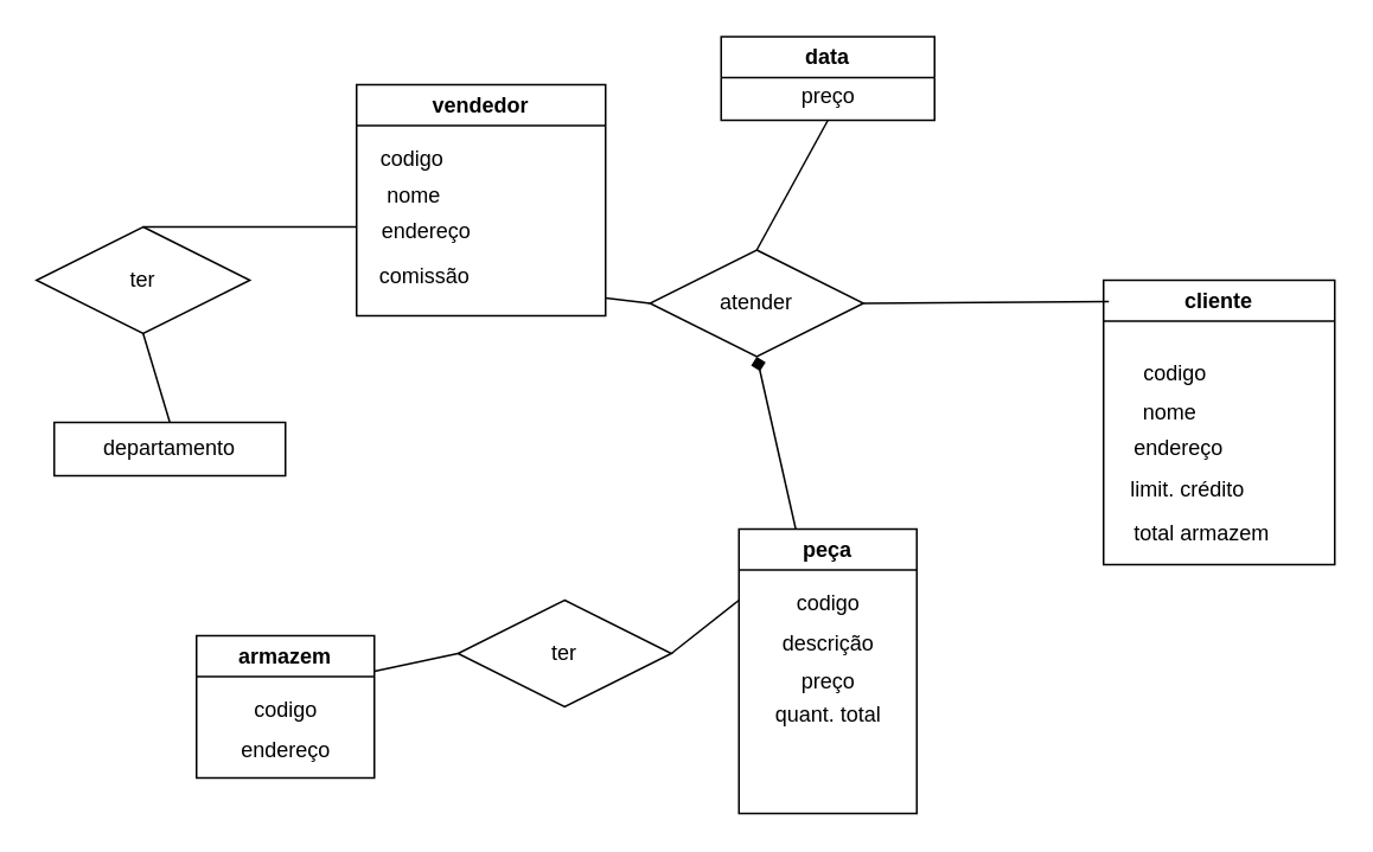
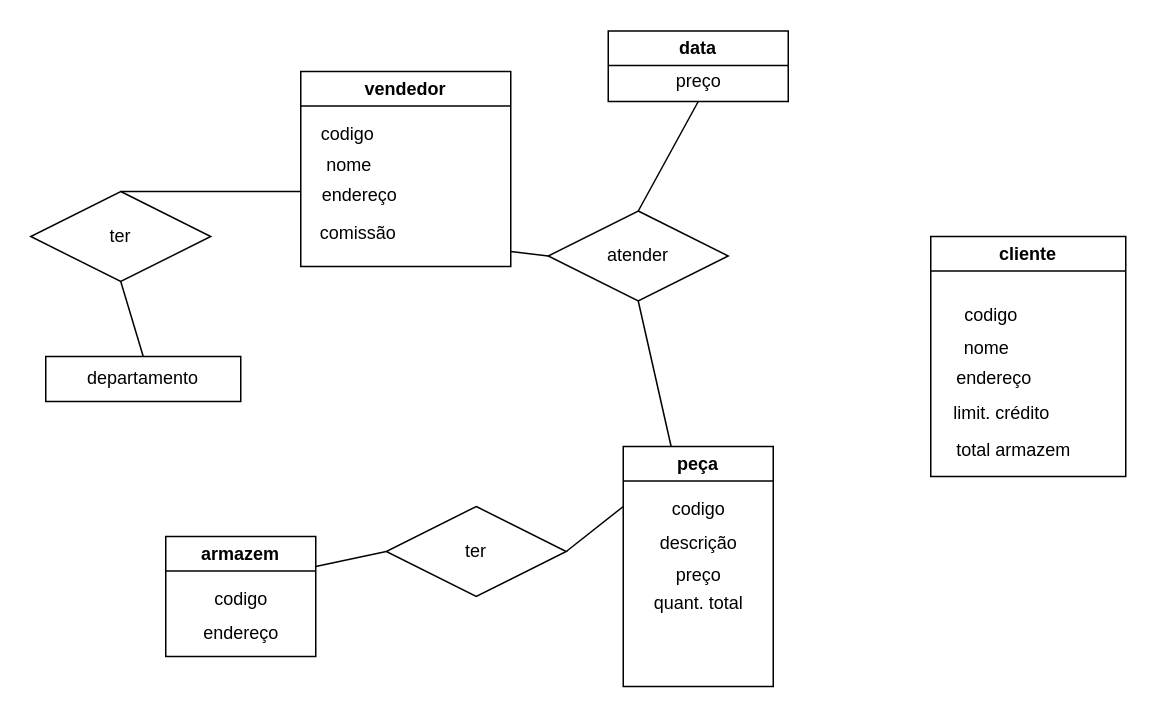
  <mxCell id="0" />
  <mxCell id="1" parent="0" />
  <mxCell id="2" value="departamento" style="whiteSpace=wrap;html=1;align=center;" parent="1" vertex="1"><mxGeometry x="30" y="237" width="130" height="30" as="geometry" /></mxCell>
  <mxCell id="3" value="ter" style="shape=rhombus;perimeter=rhombusPerimeter;whiteSpace=wrap;html=1;align=center;" parent="1" vertex="1"><mxGeometry x="20" y="127" width="120" height="60" as="geometry" /></mxCell>
  <mxCell id="4" value="vendedor" style="swimlane;whiteSpace=wrap;html=1;" parent="1" vertex="1"><mxGeometry x="200" y="47" width="140" height="130" as="geometry" /></mxCell>
  <mxCell id="5" value="codigo" style="text;html=1;align=center;verticalAlign=middle;resizable=0;points=[];autosize=1;strokeColor=none;fillColor=none;" parent="1" vertex="1"><mxGeometry x="201" y="74" width="60" height="30" as="geometry" /></mxCell>
  <mxCell id="6" value="nome" style="text;html=1;align=center;verticalAlign=middle;resizable=0;points=[];autosize=1;strokeColor=none;fillColor=none;" parent="1" vertex="1"><mxGeometry x="207" y="95" width="50" height="30" as="geometry" /></mxCell>
  <mxCell id="7" value="endereço" style="text;html=1;align=center;verticalAlign=middle;resizable=0;points=[];autosize=1;strokeColor=none;fillColor=none;" parent="1" vertex="1"><mxGeometry x="204" y="115" width="70" height="30" as="geometry" /></mxCell>
  <mxCell id="8" value="comissão" style="text;html=1;align=center;verticalAlign=middle;resizable=0;points=[];autosize=1;strokeColor=none;fillColor=none;" parent="1" vertex="1"><mxGeometry x="203" y="140" width="70" height="30" as="geometry" /></mxCell>
  <mxCell id="9" value="atender" style="shape=rhombus;perimeter=rhombusPerimeter;whiteSpace=wrap;html=1;align=center;" parent="1" vertex="1"><mxGeometry x="365" y="140" width="120" height="60" as="geometry" /></mxCell>
  <mxCell id="10" value="data" style="swimlane;whiteSpace=wrap;html=1;" parent="1" vertex="1"><mxGeometry x="405" y="20" width="120" height="47" as="geometry" /></mxCell>
  <mxCell id="11" value="preço" style="text;html=1;align=center;verticalAlign=middle;resizable=0;points=[];autosize=1;strokeColor=none;fillColor=none;" parent="10" vertex="1"><mxGeometry x="35" y="19" width="50" height="30" as="geometry" /></mxCell>
  <mxCell id="12" value="cliente" style="swimlane;whiteSpace=wrap;html=1;" parent="1" vertex="1"><mxGeometry x="620" y="157" width="130" height="160" as="geometry" /></mxCell>
  <mxCell id="13" value="codigo" style="text;html=1;align=center;verticalAlign=middle;resizable=0;points=[];autosize=1;strokeColor=none;fillColor=none;" parent="12" vertex="1"><mxGeometry x="10" y="38" width="60" height="30" as="geometry" /></mxCell>
  <mxCell id="14" value="nome" style="text;html=1;align=center;verticalAlign=middle;resizable=0;points=[];autosize=1;strokeColor=none;fillColor=none;" parent="12" vertex="1"><mxGeometry x="12" y="60" width="50" height="30" as="geometry" /></mxCell>
  <mxCell id="15" value="endereço" style="text;html=1;align=center;verticalAlign=middle;resizable=0;points=[];autosize=1;strokeColor=none;fillColor=none;" parent="12" vertex="1"><mxGeometry x="7" y="80" width="70" height="30" as="geometry" /></mxCell>
  <mxCell id="16" value="limit. crédito" style="text;html=1;align=center;verticalAlign=middle;resizable=0;points=[];autosize=1;strokeColor=none;fillColor=none;" parent="12" vertex="1"><mxGeometry x="2" y="103" width="90" height="30" as="geometry" /></mxCell>
  <mxCell id="17" value="total armazem" style="text;html=1;align=center;verticalAlign=middle;resizable=0;points=[];autosize=1;strokeColor=none;fillColor=none;" parent="12" vertex="1"><mxGeometry y="128" width="110" height="30" as="geometry" /></mxCell>
  <mxCell id="18" value="peça" style="swimlane;whiteSpace=wrap;html=1;" parent="1" vertex="1"><mxGeometry x="415" y="297" width="100" height="160" as="geometry" /></mxCell>
  <mxCell id="19" value="descrição" style="text;html=1;align=center;verticalAlign=middle;resizable=0;points=[];autosize=1;strokeColor=none;fillColor=none;" parent="18" vertex="1"><mxGeometry x="15" y="50" width="70" height="30" as="geometry" /></mxCell>
  <mxCell id="20" value="preço" style="text;html=1;align=center;verticalAlign=middle;resizable=0;points=[];autosize=1;strokeColor=none;fillColor=none;" parent="18" vertex="1"><mxGeometry x="25" y="71" width="50" height="30" as="geometry" /></mxCell>
  <mxCell id="21" value="quant. total" style="text;html=1;align=center;verticalAlign=middle;resizable=0;points=[];autosize=1;strokeColor=none;fillColor=none;" parent="18" vertex="1"><mxGeometry y="90" width="100" height="30" as="geometry" /></mxCell>
  <mxCell id="22" value="codigo" style="text;html=1;align=center;verticalAlign=middle;resizable=0;points=[];autosize=1;strokeColor=none;fillColor=none;" parent="18" vertex="1"><mxGeometry x="20" y="27" width="60" height="30" as="geometry" /></mxCell>
  <mxCell id="23" value="armazem" style="swimlane;whiteSpace=wrap;html=1;" parent="1" vertex="1"><mxGeometry x="110" y="357" width="100" height="80" as="geometry" /></mxCell>
  <mxCell id="24" value="endereço" style="text;html=1;align=center;verticalAlign=middle;resizable=0;points=[];autosize=1;strokeColor=none;fillColor=none;" parent="23" vertex="1"><mxGeometry x="15" y="50" width="70" height="30" as="geometry" /></mxCell>
  <mxCell id="25" value="codigo" style="text;html=1;align=center;verticalAlign=middle;resizable=0;points=[];autosize=1;strokeColor=none;fillColor=none;" parent="23" vertex="1"><mxGeometry x="20" y="27" width="60" height="30" as="geometry" /></mxCell>
  <mxCell id="26" value="ter" style="shape=rhombus;perimeter=rhombusPerimeter;whiteSpace=wrap;html=1;align=center;" parent="1" vertex="1"><mxGeometry x="257" y="337" width="120" height="60" as="geometry" /></mxCell>
  <mxCell id="27" value="" style="endArrow=none;html=1;rounded=0;exitX=0.5;exitY=1;exitDx=0;exitDy=0;entryX=0.5;entryY=0;entryDx=0;entryDy=0;" parent="1" source="3" target="2" edge="1"><mxGeometry width="50" height="50" relative="1" as="geometry"><mxPoint x="350" y="367" as="sourcePoint" /><mxPoint x="400" y="317" as="targetPoint" /></mxGeometry></mxCell>
  <mxCell id="28" value="" style="endArrow=none;html=1;rounded=0;exitX=0.5;exitY=0;exitDx=0;exitDy=0;" parent="1" source="3" edge="1"><mxGeometry width="50" height="50" relative="1" as="geometry"><mxPoint x="350" y="367" as="sourcePoint" /><mxPoint x="200" y="127" as="targetPoint" /></mxGeometry></mxCell>
  <mxCell id="29" value="" style="endArrow=none;html=1;rounded=0;entryX=0;entryY=0.5;entryDx=0;entryDy=0;" parent="1" target="9" edge="1"><mxGeometry width="50" height="50" relative="1" as="geometry"><mxPoint x="340" y="167" as="sourcePoint" /><mxPoint x="400" y="317" as="targetPoint" /></mxGeometry></mxCell>
  <mxCell id="30" value="" style="endArrow=none;html=1;rounded=0;entryX=0.5;entryY=0;entryDx=0;entryDy=0;exitX=0.5;exitY=1;exitDx=0;exitDy=0;" parent="1" source="10" target="9" edge="1"><mxGeometry width="50" height="50" relative="1" as="geometry"><mxPoint x="350" y="367" as="sourcePoint" /><mxPoint x="400" y="317" as="targetPoint" /></mxGeometry></mxCell>
- <mxCell id="31" value="" style="endArrow=none;html=1;rounded=0;entryX=1;entryY=0.5;entryDx=0;entryDy=0;exitX=0.023;exitY=0.075;exitDx=0;exitDy=0;exitPerimeter=0;" parent="1" source="12" target="9" edge="1"><mxGeometry width="50" height="50" relative="1" as="geometry"><mxPoint x="350" y="367" as="sourcePoint" /><mxPoint x="400" y="317" as="targetPoint" /></mxGeometry></mxCell>
- <mxCell id="32" value="" style="endArrow=diamond;html=1;rounded=0;entryX=0.5;entryY=1;entryDx=0;entryDy=0;" parent="1" source="18" target="9" edge="1"><mxGeometry width="50" height="50" relative="1" as="geometry"><mxPoint x="350" y="367" as="sourcePoint" /><mxPoint x="400" y="317" as="targetPoint" /></mxGeometry></mxCell>
+ <mxCell id="32" value="" style="endArrow=none;html=1;rounded=0;entryX=0.5;entryY=1;entryDx=0;entryDy=0;" parent="1" source="18" target="9" edge="1"><mxGeometry width="50" height="50" relative="1" as="geometry"><mxPoint x="350" y="367" as="sourcePoint" /><mxPoint x="400" y="317" as="targetPoint" /></mxGeometry></mxCell>
  <mxCell id="33" value="" style="endArrow=none;html=1;rounded=0;exitX=1;exitY=0.5;exitDx=0;exitDy=0;entryX=0;entryY=0.25;entryDx=0;entryDy=0;" parent="1" source="26" target="18" edge="1"><mxGeometry width="50" height="50" relative="1" as="geometry"><mxPoint x="350" y="367" as="sourcePoint" /><mxPoint x="420" y="317" as="targetPoint" /></mxGeometry></mxCell>
  <mxCell id="34" value="" style="endArrow=none;html=1;rounded=0;exitX=0;exitY=0.5;exitDx=0;exitDy=0;entryX=1;entryY=0.25;entryDx=0;entryDy=0;" parent="1" source="26" target="23" edge="1"><mxGeometry width="50" height="50" relative="1" as="geometry"><mxPoint x="350" y="367" as="sourcePoint" /><mxPoint x="400" y="317" as="targetPoint" /></mxGeometry></mxCell>
